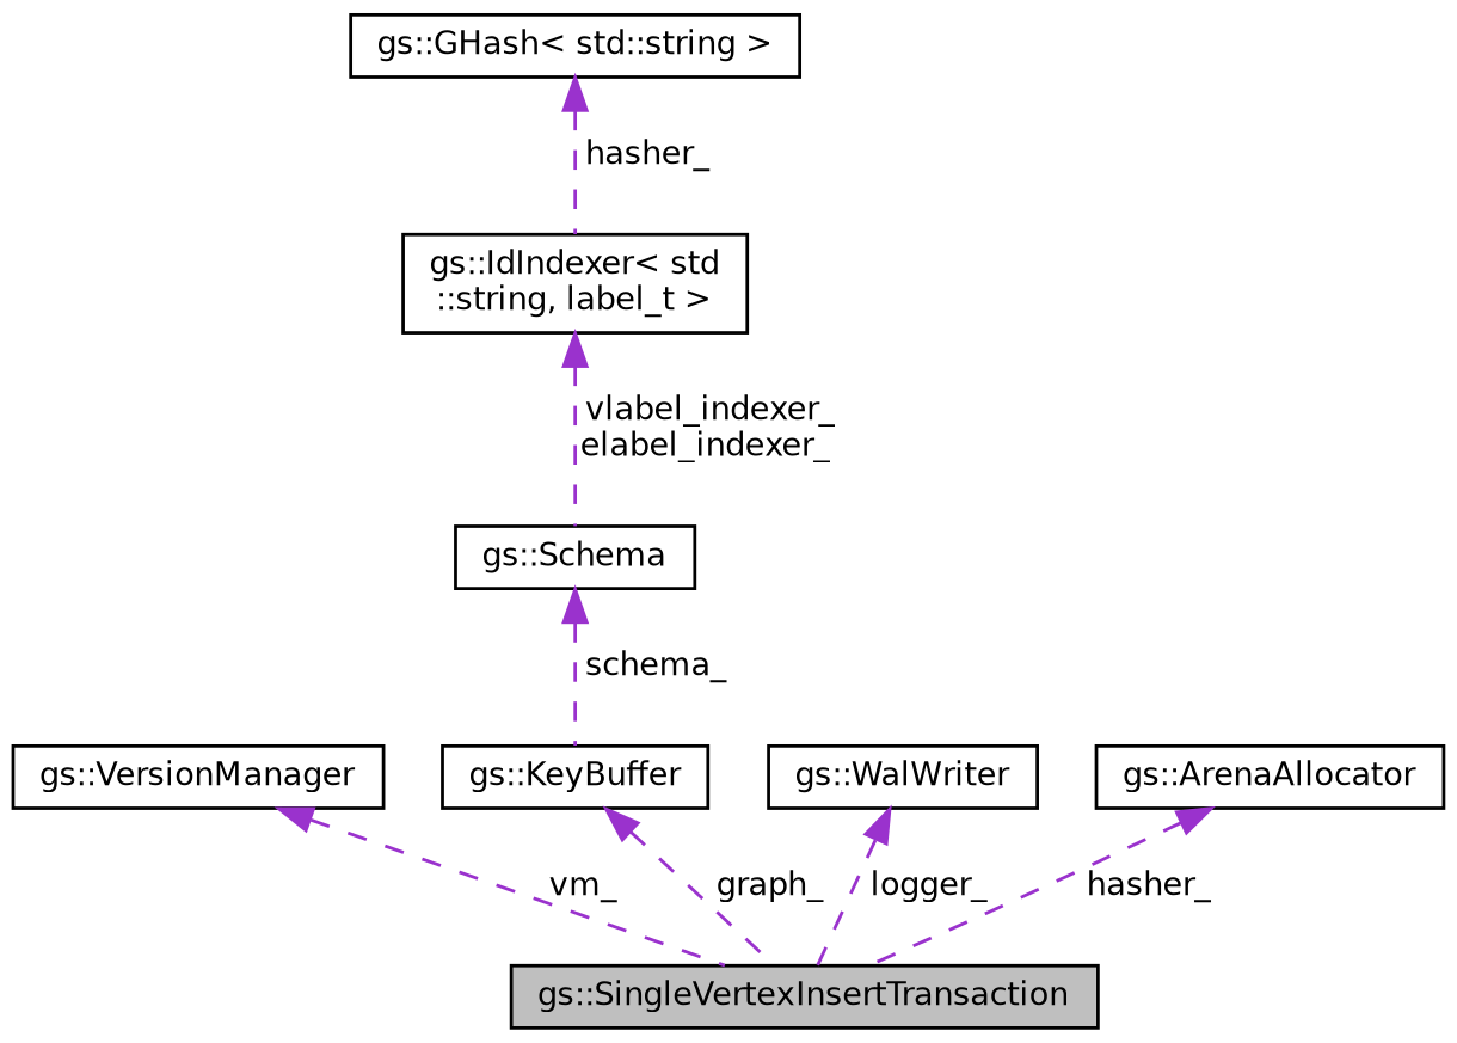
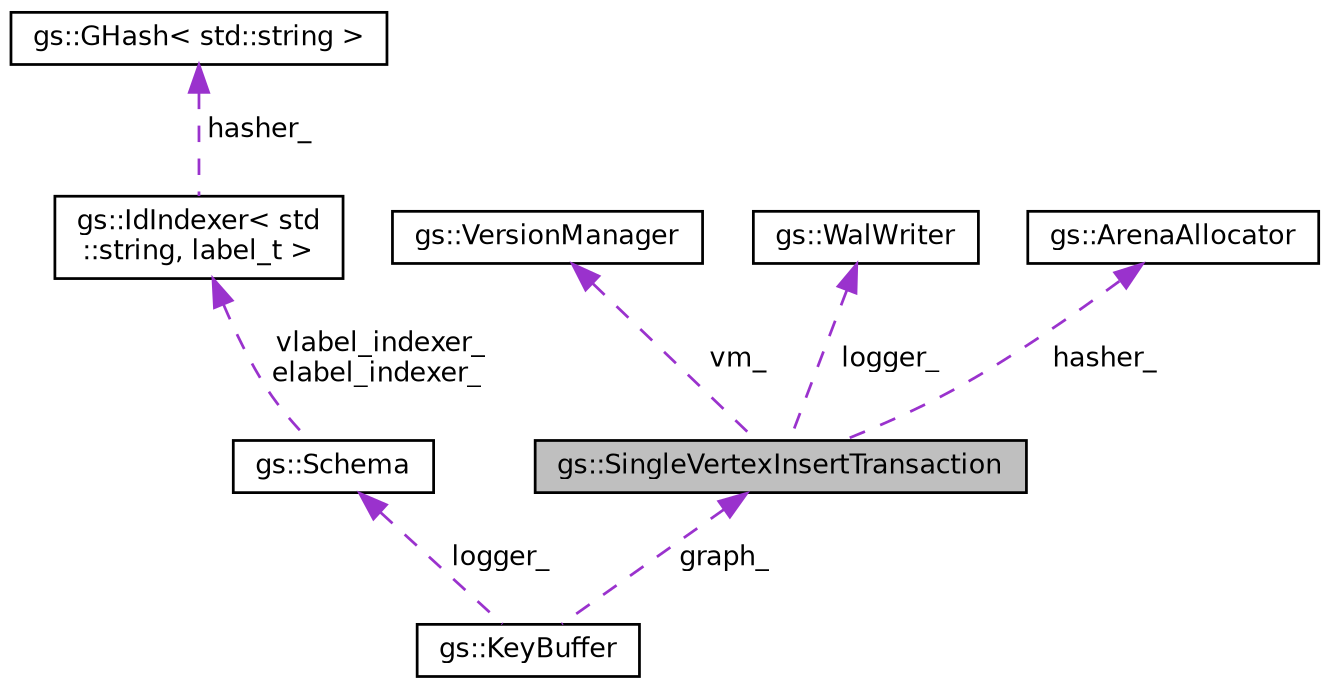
  digraph {
    node [color=black fillcolor=white fontname=Helvetica fontsize=10 shape=record style=filled]
    edge [color=darkorchid3 dir=back fontname=Helvetica fontsize=10 labelfontname=Helvetica labelfontsize=10 style=dashed]
    n1 [fillcolor=grey75 fontcolor=black height=0.2 label="gs::SingleVertexInsertTransaction" width=0.4]
    n2 [height=0.2 label="gs::VersionManager" width=0.4]
    n3 [height=0.2 label="gs::KeyBuffer" width=0.4]
    n4 [height=0.2 label="gs::Schema" width=0.4]
    n5 [height=0.2 label="gs::IdIndexer\< std\l::string, label_t \>" width=0.4]
    n6 [height=0.2 label="gs::GHash\< std::string \>" width=0.4]
    n7 [height=0.2 label="gs::WalWriter" width=0.4]
    n8 [height=0.2 label="gs::ArenaAllocator" width=0.4]
    n2 -> n1 [label=" vm_"]
-   n3 -> n1 [label=" graph_"]
-   n4 -> n3 [label=" schema_"]
+   n1 -> n3 [label=" graph_"]
+   n4 -> n3 [label=" logger_"]
    n5 -> n4 [label=" vlabel_indexer_\nelabel_indexer_"]
    n6 -> n5 [label=" hasher_"]
    n7 -> n1 [label=" logger_"]
    n8 -> n1 [label=" hasher_"]
  }
